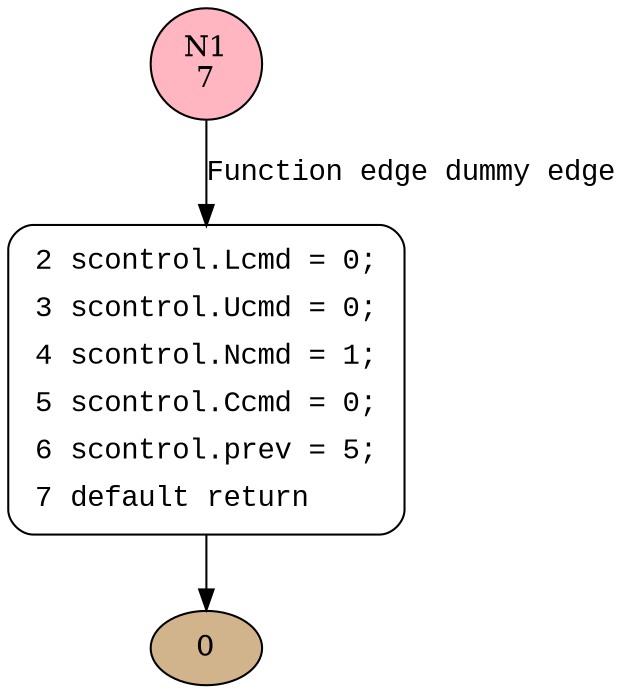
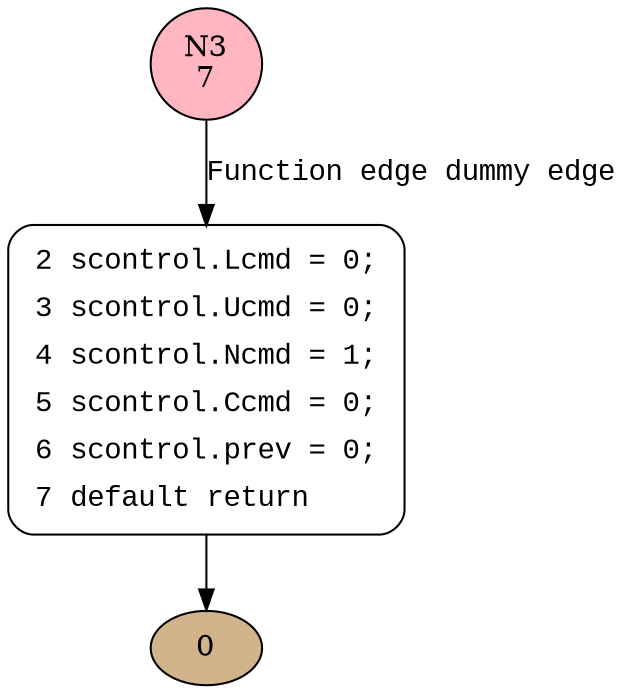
  digraph {
    node [style=filled]
-   n1 [fillcolor=lightpink label="N1\n7" shape=circle]
-   n2 [fillcolor=white fontname="Courier New" label=<<table border="0" cellborder="0" cellpadding="3" bgcolor="white"><tr><td align="right">2</td><td align="left">scontrol.Lcmd = 0;</td></tr><tr><td align="right">3</td><td align="left">scontrol.Ucmd = 0;</td></tr><tr><td align="right">4</td><td align="left">scontrol.Ncmd = 1;</td></tr><tr><td align="right">5</td><td align="left">scontrol.Ccmd = 0;</td></tr><tr><td align="right">6</td><td align="left">scontrol.prev = 5;</td></tr><tr><td align="right">7</td><td align="left">default return</td></tr></table>> penwidth=1 shape=Mrecord style="filled,bold"]
+   n1 [fillcolor=lightpink label="N3\n7" shape=circle]
+   n2 [fillcolor=white fontname="Courier New" label=<<table border="0" cellborder="0" cellpadding="3" bgcolor="white"><tr><td align="right">2</td><td align="left">scontrol.Lcmd = 0;</td></tr><tr><td align="right">3</td><td align="left">scontrol.Ucmd = 0;</td></tr><tr><td align="right">4</td><td align="left">scontrol.Ncmd = 1;</td></tr><tr><td align="right">5</td><td align="left">scontrol.Ccmd = 0;</td></tr><tr><td align="right">6</td><td align="left">scontrol.prev = 0;</td></tr><tr><td align="right">7</td><td align="left">default return</td></tr></table>> penwidth=1 shape=Mrecord style="filled,bold"]
    0 [fillcolor=tan]
    n1 -> n2 [fontname="Courier New" label="Function edge dummy edge"]
    n2 -> 0
  }
